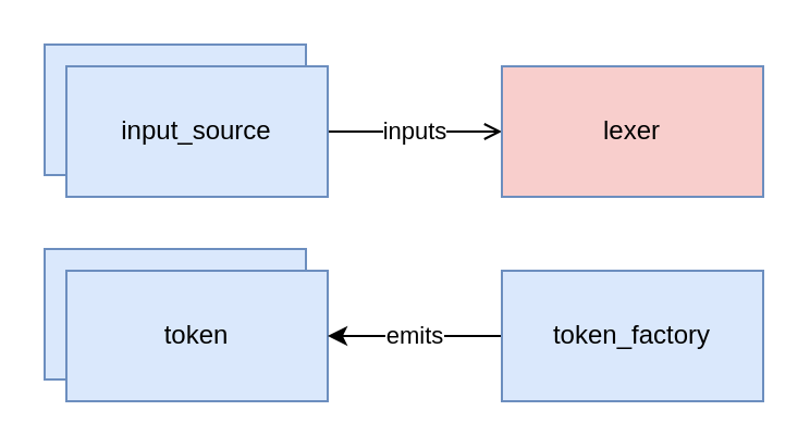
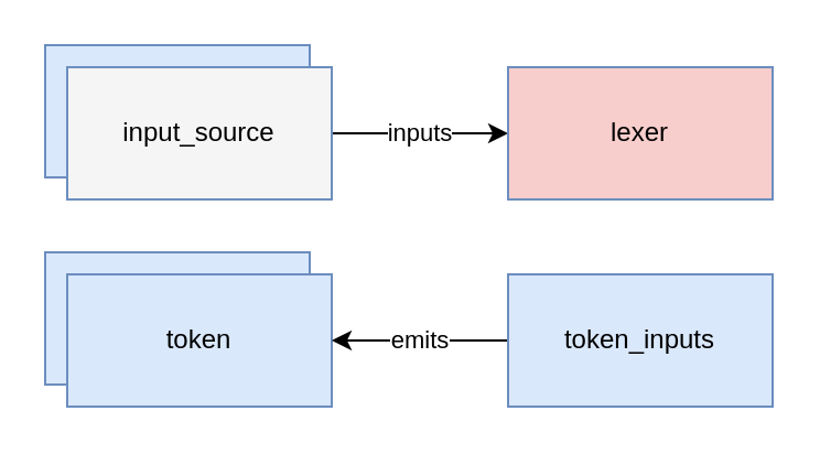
  <mxCell id="0" />
  <mxCell id="1" parent="0" />
  <mxCell id="2" value="token" style="rounded=0;whiteSpace=wrap;html=1;flipV=0;flipH=1;direction=east;verticalAlign=middle;fillColor=#dae8fc;strokeColor=#6c8ebf;" vertex="1" parent="1"><mxGeometry x="20" y="114" width="120" height="60" as="geometry" /></mxCell>
  <mxCell id="3" value="token" style="rounded=0;whiteSpace=wrap;html=1;flipV=0;flipH=1;direction=east;verticalAlign=middle;fillColor=#dae8fc;strokeColor=#6c8ebf;" parent="1" vertex="1"><mxGeometry x="30" y="124" width="120" height="60" as="geometry" /></mxCell>
  <mxCell id="4" value="&lt;div&gt;emits&lt;/div&gt;" style="edgeStyle=orthogonalEdgeStyle;rounded=0;orthogonalLoop=1;jettySize=auto;html=1;" edge="1" parent="1" source="5" target="3"><mxGeometry relative="1" as="geometry" /></mxCell>
- <mxCell id="5" value="token_factory" style="rounded=0;whiteSpace=wrap;html=1;flipV=0;flipH=1;direction=east;verticalAlign=middle;fillColor=#dae8fc;strokeColor=#6c8ebf;" parent="1" vertex="1"><mxGeometry x="230" y="124" width="120" height="60" as="geometry" /></mxCell>
+ <mxCell id="5" value="token_inputs" style="rounded=0;whiteSpace=wrap;html=1;flipV=0;flipH=1;direction=east;verticalAlign=middle;fillColor=#dae8fc;strokeColor=#6c8ebf;" parent="1" vertex="1"><mxGeometry x="230" y="124" width="120" height="60" as="geometry" /></mxCell>
  <mxCell id="6" value="" style="rounded=0;whiteSpace=wrap;html=1;fillColor=#dae8fc;strokeColor=#6c8ebf;" parent="1" vertex="1"><mxGeometry x="20" y="20" width="120" height="60" as="geometry" /></mxCell>
- <mxCell id="7" value="&lt;div&gt;inputs&lt;/div&gt;" style="edgeStyle=orthogonalEdgeStyle;rounded=0;orthogonalLoop=1;jettySize=auto;html=1;endArrow=open;" edge="1" parent="1" source="8" target="9"><mxGeometry relative="1" as="geometry" /></mxCell>
- <mxCell id="8" value="input_source" style="rounded=0;whiteSpace=wrap;html=1;fillColor=#dae8fc;strokeColor=#6c8ebf;" parent="1" vertex="1"><mxGeometry x="30" y="30" width="120" height="60" as="geometry" /></mxCell>
+ <mxCell id="7" value="&lt;div&gt;inputs&lt;/div&gt;" style="edgeStyle=orthogonalEdgeStyle;rounded=0;orthogonalLoop=1;jettySize=auto;html=1;" edge="1" parent="1" source="8" target="9"><mxGeometry relative="1" as="geometry" /></mxCell>
+ <mxCell id="8" value="input_source" style="rounded=0;whiteSpace=wrap;html=1;fillColor=#f5f5f5;strokeColor=#6c8ebf;" parent="1" vertex="1"><mxGeometry x="30" y="30" width="120" height="60" as="geometry" /></mxCell>
  <mxCell id="9" value="&lt;div&gt;lexer&lt;/div&gt;" style="rounded=0;whiteSpace=wrap;html=1;fillColor=#f8cecc;strokeColor=#6c8ebf;" vertex="1" parent="1"><mxGeometry x="230" y="30" width="120" height="60" as="geometry" /></mxCell>
